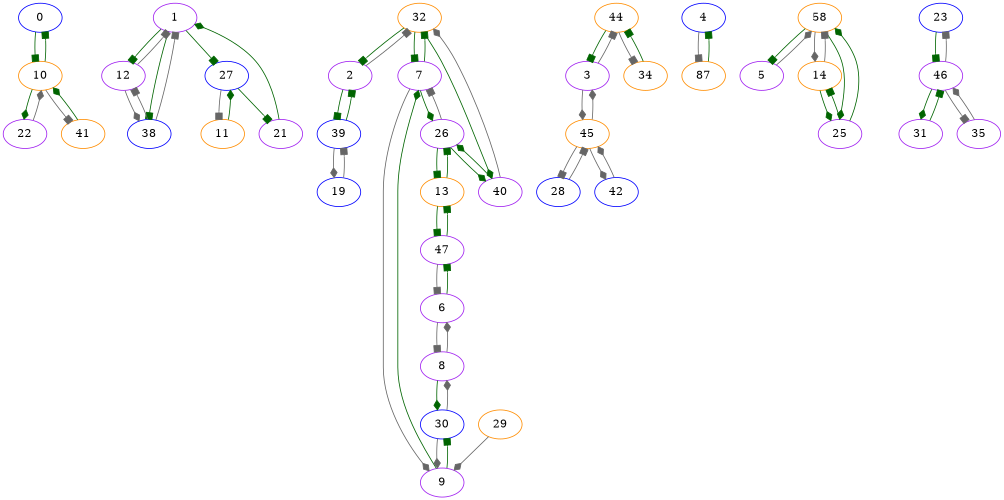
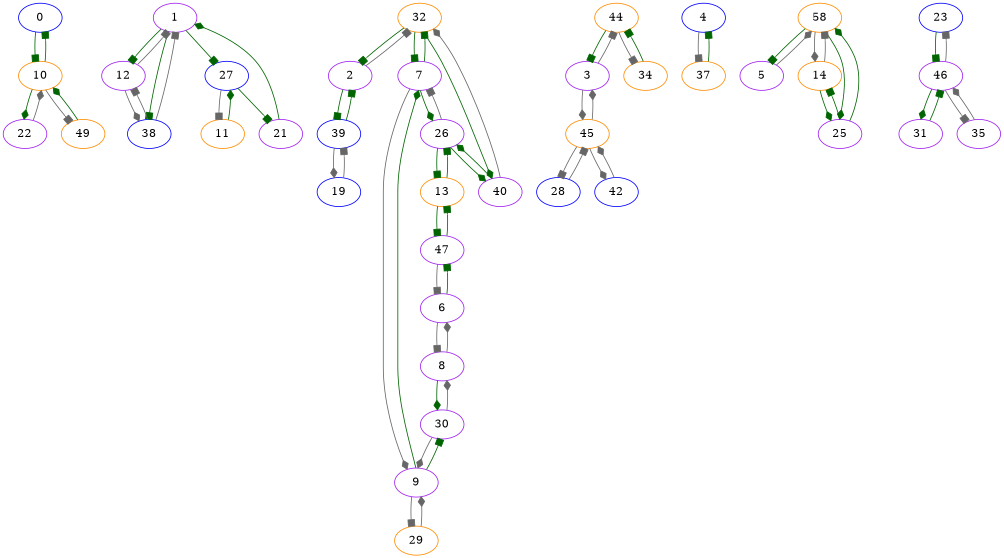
  digraph {
    node [color=purple]
    edge [arrowhead=box color=darkgreen]
    0 [color=blue]
    10 [color=darkorange]
    22
-   41 [color=darkorange]
+   41 [color=darkorange label=49]
    1
    12
    27 [color=blue]
    38 [color=blue]
    11 [color=darkorange]
    21
    32 [color=darkorange]
    2
    39 [color=blue]
    7
    40
    19 [color=blue]
    9
    26
    44 [color=darkorange]
    3
    45 [color=darkorange]
    34 [color=darkorange]
    28 [color=blue]
    42 [color=blue]
    4 [color=blue]
-   37 [color=darkorange label=87]
+   37 [color=darkorange]
    n27 [color=darkorange label=58]
    5
    14 [color=darkorange]
    25
    6
    8
    47
-   30 [color=blue]
+   30
    13 [color=darkorange]
    29 [color=darkorange]
    23 [color=blue]
    46
    31
    35
    0 -> 10
    10 -> 0
    10 -> 22 [arrowhead=diamond]
    10 -> 41 [color=gray40]
    22 -> 10 [arrowhead=diamond color=gray40]
    41 -> 10 [arrowhead=diamond]
    1 -> 12
    1 -> 27
    1 -> 38
    12 -> 1 [color=gray40]
    12 -> 38 [arrowhead=diamond color=gray40]
    27 -> 11 [color=gray40]
    27 -> 21
    38 -> 1 [color=gray40]
    38 -> 12 [color=gray40]
    11 -> 27 [arrowhead=diamond]
    21 -> 1 [arrowhead=diamond]
    32 -> 2
    32 -> 7
    32 -> 40 [arrowhead=diamond]
    2 -> 32 [color=gray40]
    2 -> 39
    39 -> 2
    39 -> 19 [arrowhead=diamond color=gray40]
    7 -> 32
    7 -> 9 [arrowhead=diamond color=gray40]
    7 -> 26 [arrowhead=diamond]
    40 -> 32 [arrowhead=diamond color=gray40]
    40 -> 26 [arrowhead=diamond]
    19 -> 39 [color=gray40]
    9 -> 7 [arrowhead=diamond]
    9 -> 30
+   9 -> 29 [color=gray40]
    26 -> 7 [color=gray40]
    26 -> 40 [arrowhead=diamond]
    26 -> 13
    44 -> 3
    44 -> 34 [color=gray40]
    3 -> 44 [color=gray40]
    3 -> 45 [arrowhead=diamond color=gray40]
    45 -> 3 [arrowhead=diamond color=gray40]
    45 -> 28 [color=gray40]
    45 -> 42 [arrowhead=diamond color=gray40]
    34 -> 44
    28 -> 45 [color=gray40]
    42 -> 45 [arrowhead=diamond color=gray40]
    4 -> 37 [color=gray40]
    37 -> 4
    n27 -> 5
    n27 -> 14 [arrowhead=diamond color=gray40]
    n27 -> 25 [arrowhead=diamond]
    5 -> n27 [arrowhead=diamond color=gray40]
    14 -> n27 [color=gray40]
    14 -> 25 [arrowhead=diamond]
    25 -> n27 [arrowhead=diamond]
    25 -> 14
    6 -> 8 [color=gray40]
    6 -> 47
    8 -> 6 [arrowhead=diamond color=gray40]
    8 -> 30 [arrowhead=diamond]
    47 -> 6 [color=gray40]
    47 -> 13
    30 -> 9 [arrowhead=diamond color=gray40]
    30 -> 8 [arrowhead=diamond color=gray40]
    13 -> 26
    13 -> 47
    29 -> 9 [arrowhead=diamond color=gray40]
    23 -> 46
    46 -> 23 [color=gray40]
    46 -> 31 [arrowhead=diamond]
    46 -> 35 [color=gray40]
    31 -> 46
    35 -> 46 [arrowhead=diamond color=gray40]
  }
